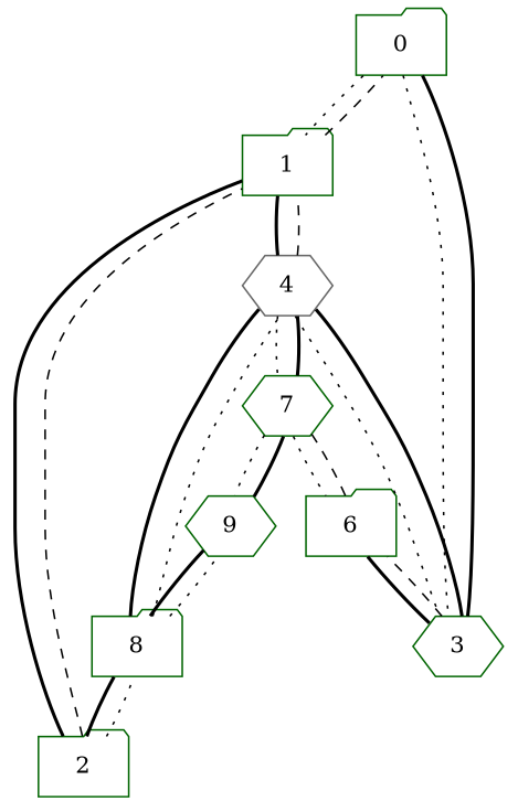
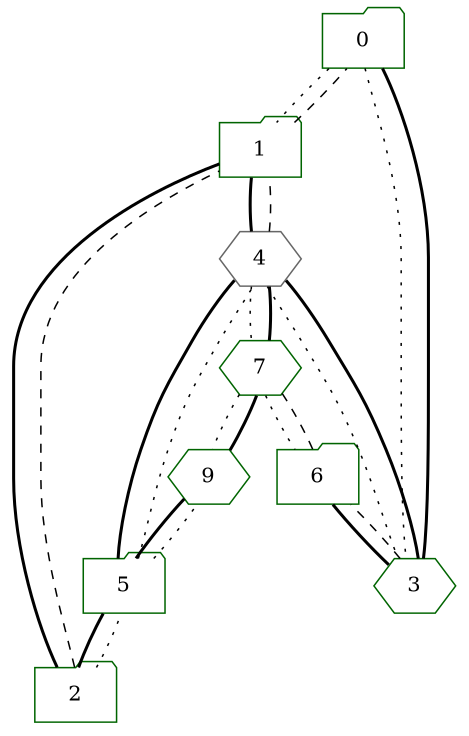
  graph {
    node [color=darkgreen shape=folder]
    edge [style=bold]
    0
    1
    3 [shape=hexagon]
    2
    4 [color=gray40 shape=hexagon]
    6
-   5 [label=8]
+   5
    7 [shape=hexagon]
    n9 [label=9 shape=hexagon]
    0 -- 1 [style=dotted]
    0 -- 3 [style=dotted]
    1 -- 0 [style=dashed]
    1 -- 2
    1 -- 4
    3 -- 0
    3 -- 4
    3 -- 6 [style=dashed]
    2 -- 1 [style=dashed]
    2 -- 5 [style=dotted]
    4 -- 1 [style=dashed]
    4 -- 3 [style=dotted]
    4 -- 5
    4 -- 7 [style=dotted]
    6 -- 3
    6 -- 7 [style=dashed]
    5 -- 2
    5 -- 4 [style=dotted]
    5 -- n9 [style=dotted]
    7 -- 4
    7 -- 6 [style=dotted]
    7 -- n9 [style=dotted]
    n9 -- 5
    n9 -- 7
  }
